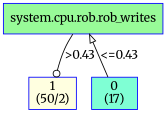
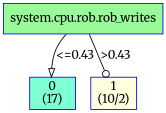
  digraph {
    fontname=Merriweather
    node [color=blue fontname=Merriweather shape=box style=filled weight=2]
    edge [fontname=Merriweather]
    n1 [fillcolor=palegreen label="system.cpu.rob.rob_writes\n" weight=1]
    n2 [fillcolor=aquamarine label="0\n(17)\n"]
-   n3 [fillcolor=lightyellow label="1\n(50/2)\n"]
+   n3 [fillcolor=lightyellow label="1\n(10/2)\n"]
    subgraph sub_1 {
      rank=same
      n1
    }
    subgraph sub_2 {
      rank=same
      n2
      n3
    }
-   n2 -> n1 [arrowhead=onormal label="<=0.43"]
+   n1 -> n2 [arrowhead=onormal label="<=0.43"]
    n1 -> n3 [arrowhead=odot label=">0.43"]
  }
